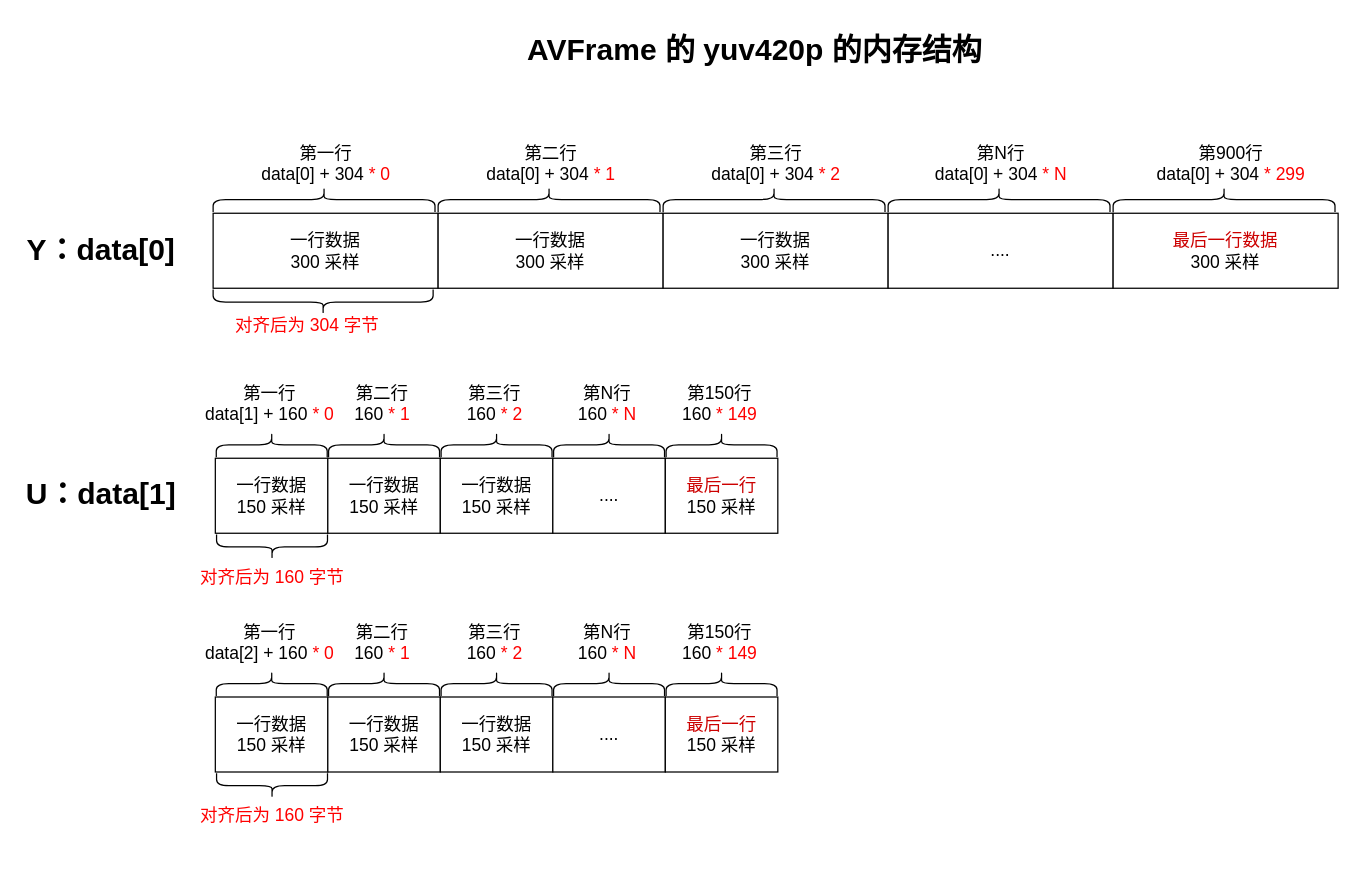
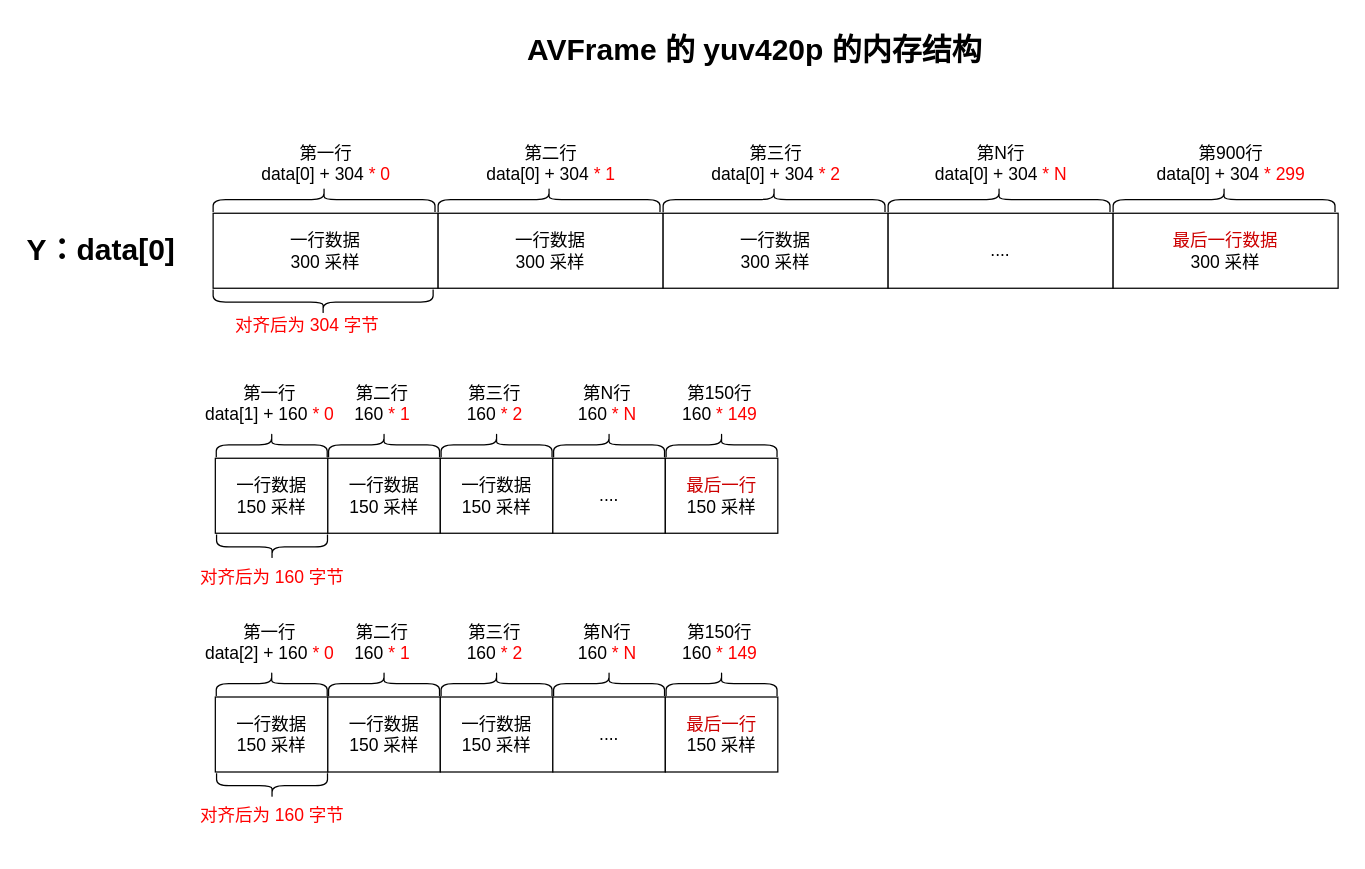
  <mxCell id="0" />
  <mxCell id="1" parent="0" />
  <mxCell id="2" value="AVFrame 的 yuv420p 的内存结构" style="text;strokeColor=none;fillColor=none;html=1;fontSize=24;fontStyle=1;verticalAlign=middle;align=center;" parent="1" vertex="1"><mxGeometry x="385" y="20" width="435" height="40" as="geometry" /></mxCell>
  <mxCell id="3" value="一行数据 &lt;br&gt;300 采样" style="rounded=0;whiteSpace=wrap;html=1;fontSize=14;" parent="1" vertex="1"><mxGeometry x="170" y="170" width="180" height="60" as="geometry" /></mxCell>
  <mxCell id="4" value="Y：data[0]" style="text;strokeColor=none;fillColor=none;html=1;fontSize=24;fontStyle=1;verticalAlign=middle;align=center;" parent="1" vertex="1"><mxGeometry x="20" y="180" width="120" height="40" as="geometry" /></mxCell>
  <mxCell id="5" value="" style="shape=curlyBracket;whiteSpace=wrap;html=1;rounded=1;flipH=1;fontSize=14;rotation=90;" parent="1" vertex="1"><mxGeometry x="248" y="153" width="20" height="176" as="geometry" /></mxCell>
  <mxCell id="6" value="对齐后为 304 字节" style="text;strokeColor=none;fillColor=none;html=1;fontSize=14;fontStyle=0;verticalAlign=middle;align=center;fontColor=#FF0000;" parent="1" vertex="1"><mxGeometry x="163.75" y="240" width="162.5" height="40" as="geometry" /></mxCell>
  <mxCell id="7" value="" style="shape=curlyBracket;whiteSpace=wrap;html=1;rounded=1;flipH=1;fontSize=14;rotation=-90;" parent="1" vertex="1"><mxGeometry x="248.75" y="70.25" width="20" height="177.5" as="geometry" /></mxCell>
  <mxCell id="8" value="&lt;font color=&quot;#000000&quot;&gt;第一行&lt;br&gt;data[0] +&amp;nbsp;&lt;/font&gt;&lt;font color=&quot;#000000&quot;&gt;304&amp;nbsp;&lt;/font&gt;* 0" style="text;strokeColor=none;fillColor=none;html=1;fontSize=14;fontStyle=0;verticalAlign=middle;align=center;fontColor=#FF0000;" parent="1" vertex="1"><mxGeometry x="205" y="110" width="110" height="40" as="geometry" /></mxCell>
  <mxCell id="9" value="" style="shape=curlyBracket;whiteSpace=wrap;html=1;rounded=1;flipH=1;fontSize=14;rotation=90;" parent="1" vertex="1"><mxGeometry x="207.13" y="392.63" width="20" height="88.75" as="geometry" /></mxCell>
  <mxCell id="10" value="对齐后为 160 字节" style="text;strokeColor=none;fillColor=none;html=1;fontSize=14;fontStyle=0;verticalAlign=middle;align=center;fontColor=#FF0000;" parent="1" vertex="1"><mxGeometry x="154.01" y="441.38" width="126.25" height="40" as="geometry" /></mxCell>
  <mxCell id="11" value="&lt;font color=&quot;#000000&quot;&gt;第一行&lt;br&gt;data[1] + 160&lt;/font&gt;&lt;font color=&quot;#000000&quot;&gt;&amp;nbsp;&lt;/font&gt;* 0" style="text;strokeColor=none;fillColor=none;html=1;fontSize=14;fontStyle=0;verticalAlign=middle;align=center;fontColor=#FF0000;" parent="1" vertex="1"><mxGeometry x="164.88" y="302" width="100" height="40" as="geometry" /></mxCell>
  <mxCell id="12" value="一行数据 &lt;br&gt;150 采样" style="rounded=0;whiteSpace=wrap;html=1;fontSize=14;" parent="1" vertex="1"><mxGeometry x="171.76" y="366" width="89.99" height="60" as="geometry" /></mxCell>
  <mxCell id="13" value="一行数据 &lt;br&gt;300 采样" style="rounded=0;whiteSpace=wrap;html=1;fontSize=14;" parent="1" vertex="1"><mxGeometry x="350" y="170" width="180" height="60" as="geometry" /></mxCell>
  <mxCell id="14" value="" style="shape=curlyBracket;whiteSpace=wrap;html=1;rounded=1;flipH=1;fontSize=14;rotation=-90;" parent="1" vertex="1"><mxGeometry x="428.75" y="70.25" width="20" height="177.5" as="geometry" /></mxCell>
  <mxCell id="15" value="&lt;font color=&quot;#000000&quot;&gt;第二行&lt;br&gt;data[0] + 304 &lt;/font&gt;* 1" style="text;strokeColor=none;fillColor=none;html=1;fontSize=14;fontStyle=0;verticalAlign=middle;align=center;fontColor=#FF0000;" parent="1" vertex="1"><mxGeometry x="390" y="110" width="100" height="40" as="geometry" /></mxCell>
  <mxCell id="16" value="一行数据 &lt;br&gt;300 采样" style="rounded=0;whiteSpace=wrap;html=1;fontSize=14;" parent="1" vertex="1"><mxGeometry x="530" y="170" width="180" height="60" as="geometry" /></mxCell>
  <mxCell id="17" value="" style="shape=curlyBracket;whiteSpace=wrap;html=1;rounded=1;flipH=1;fontSize=14;rotation=-90;" parent="1" vertex="1"><mxGeometry x="608.75" y="70.25" width="20" height="177.5" as="geometry" /></mxCell>
  <mxCell id="18" value="&lt;font color=&quot;#000000&quot;&gt;第三行&lt;br&gt;data[0] +&amp;nbsp;&lt;/font&gt;&lt;span style=&quot;color: rgb(0, 0, 0);&quot;&gt;304 &lt;/span&gt;* 2" style="text;strokeColor=none;fillColor=none;html=1;fontSize=14;fontStyle=0;verticalAlign=middle;align=center;fontColor=#FF0000;" parent="1" vertex="1"><mxGeometry x="570" y="110" width="100" height="40" as="geometry" /></mxCell>
  <mxCell id="19" value="...." style="rounded=0;whiteSpace=wrap;html=1;fontSize=14;" parent="1" vertex="1"><mxGeometry x="710" y="170" width="180" height="60" as="geometry" /></mxCell>
  <mxCell id="20" value="" style="shape=curlyBracket;whiteSpace=wrap;html=1;rounded=1;flipH=1;fontSize=14;rotation=-90;" parent="1" vertex="1"><mxGeometry x="788.75" y="70.25" width="20" height="177.5" as="geometry" /></mxCell>
  <mxCell id="21" value="&lt;font color=&quot;#000000&quot;&gt;第N行&lt;br&gt;data[0]&amp;nbsp;&lt;/font&gt;&lt;font color=&quot;#000000&quot;&gt;+&amp;nbsp;&lt;/font&gt;&lt;span style=&quot;color: rgb(0, 0, 0);&quot;&gt;304&amp;nbsp;&lt;/span&gt;* N" style="text;strokeColor=none;fillColor=none;html=1;fontSize=14;fontStyle=0;verticalAlign=middle;align=center;fontColor=#FF0000;" parent="1" vertex="1"><mxGeometry x="750" y="110" width="100" height="40" as="geometry" /></mxCell>
  <mxCell id="22" value="&lt;font color=&quot;#cc0000&quot;&gt;最后一行数据 &lt;/font&gt;&lt;br&gt;300 采样" style="rounded=0;whiteSpace=wrap;html=1;fontSize=14;" parent="1" vertex="1"><mxGeometry x="890" y="170" width="180" height="60" as="geometry" /></mxCell>
  <mxCell id="23" value="" style="shape=curlyBracket;whiteSpace=wrap;html=1;rounded=1;flipH=1;fontSize=14;rotation=-90;" parent="1" vertex="1"><mxGeometry x="968.75" y="70.25" width="20" height="177.5" as="geometry" /></mxCell>
  <mxCell id="24" value="&lt;font color=&quot;#000000&quot;&gt;第900行&lt;br&gt;data[0] +&amp;nbsp;&lt;/font&gt;&lt;span style=&quot;color: rgb(0, 0, 0);&quot;&gt;304&amp;nbsp;&lt;/span&gt;* 299" style="text;strokeColor=none;fillColor=none;html=1;fontSize=14;fontStyle=0;verticalAlign=middle;align=center;fontColor=#FF0000;" parent="1" vertex="1"><mxGeometry x="918.75" y="110" width="130" height="40" as="geometry" /></mxCell>
  <mxCell id="25" value="一行数据 &lt;br&gt;150 采样" style="rounded=0;whiteSpace=wrap;html=1;fontSize=14;" parent="1" vertex="1"><mxGeometry x="261.75" y="366" width="89.99" height="60" as="geometry" /></mxCell>
  <mxCell id="26" value="" style="shape=curlyBracket;whiteSpace=wrap;html=1;rounded=1;flipH=1;fontSize=14;rotation=-90;" parent="1" vertex="1"><mxGeometry x="206.88" y="310.88" width="20" height="88.75" as="geometry" /></mxCell>
  <mxCell id="27" value="&lt;font color=&quot;#000000&quot;&gt;第二行&lt;br&gt;160&lt;/font&gt;&lt;font color=&quot;#000000&quot;&gt;&amp;nbsp;&lt;/font&gt;* 1" style="text;strokeColor=none;fillColor=none;html=1;fontSize=14;fontStyle=0;verticalAlign=middle;align=center;fontColor=#FF0000;" parent="1" vertex="1"><mxGeometry x="254.74" y="302" width="100" height="40" as="geometry" /></mxCell>
  <mxCell id="28" value="" style="shape=curlyBracket;whiteSpace=wrap;html=1;rounded=1;flipH=1;fontSize=14;rotation=-90;" parent="1" vertex="1"><mxGeometry x="296.74" y="310.88" width="20" height="88.75" as="geometry" /></mxCell>
  <mxCell id="29" value="一行数据 &lt;br&gt;150 采样" style="rounded=0;whiteSpace=wrap;html=1;fontSize=14;" parent="1" vertex="1"><mxGeometry x="351.76" y="366" width="89.99" height="60" as="geometry" /></mxCell>
  <mxCell id="30" value="&lt;font color=&quot;#000000&quot;&gt;第三行&lt;br&gt;160&lt;/font&gt;&lt;font color=&quot;#000000&quot;&gt;&amp;nbsp;&lt;/font&gt;* 2" style="text;strokeColor=none;fillColor=none;html=1;fontSize=14;fontStyle=0;verticalAlign=middle;align=center;fontColor=#FF0000;" parent="1" vertex="1"><mxGeometry x="344.75" y="302" width="100" height="40" as="geometry" /></mxCell>
  <mxCell id="31" value="" style="shape=curlyBracket;whiteSpace=wrap;html=1;rounded=1;flipH=1;fontSize=14;rotation=-90;" parent="1" vertex="1"><mxGeometry x="386.75" y="310.88" width="20" height="88.75" as="geometry" /></mxCell>
  <mxCell id="32" value="...." style="rounded=0;whiteSpace=wrap;html=1;fontSize=14;" parent="1" vertex="1"><mxGeometry x="441.76" y="366" width="89.99" height="60" as="geometry" /></mxCell>
  <mxCell id="33" value="&lt;font color=&quot;#000000&quot;&gt;第N行&lt;br&gt;160&lt;/font&gt;&lt;font color=&quot;#000000&quot;&gt;&amp;nbsp;&lt;/font&gt;* N" style="text;strokeColor=none;fillColor=none;html=1;fontSize=14;fontStyle=0;verticalAlign=middle;align=center;fontColor=#FF0000;" parent="1" vertex="1"><mxGeometry x="434.75" y="302" width="100" height="40" as="geometry" /></mxCell>
  <mxCell id="34" value="" style="shape=curlyBracket;whiteSpace=wrap;html=1;rounded=1;flipH=1;fontSize=14;rotation=-90;" parent="1" vertex="1"><mxGeometry x="476.75" y="310.88" width="20" height="88.75" as="geometry" /></mxCell>
  <mxCell id="35" value="&lt;font color=&quot;#cc0000&quot;&gt;最后一行&lt;/font&gt;&lt;br&gt;150 采样" style="rounded=0;whiteSpace=wrap;html=1;fontSize=14;" parent="1" vertex="1"><mxGeometry x="531.76" y="366" width="89.99" height="60" as="geometry" /></mxCell>
  <mxCell id="36" value="&lt;font color=&quot;#000000&quot;&gt;第150行&lt;br&gt;160&lt;/font&gt;&lt;font color=&quot;#000000&quot;&gt;&amp;nbsp;&lt;/font&gt;* 149" style="text;strokeColor=none;fillColor=none;html=1;fontSize=14;fontStyle=0;verticalAlign=middle;align=center;fontColor=#FF0000;" parent="1" vertex="1"><mxGeometry x="524.75" y="302" width="100" height="40" as="geometry" /></mxCell>
  <mxCell id="37" value="" style="shape=curlyBracket;whiteSpace=wrap;html=1;rounded=1;flipH=1;fontSize=14;rotation=-90;" parent="1" vertex="1"><mxGeometry x="566.75" y="310.88" width="20" height="88.75" as="geometry" /></mxCell>
  <mxCell id="38" value="" style="shape=curlyBracket;whiteSpace=wrap;html=1;rounded=1;flipH=1;fontSize=14;rotation=90;" parent="1" vertex="1"><mxGeometry x="207.13" y="583.63" width="20" height="88.75" as="geometry" /></mxCell>
  <mxCell id="39" value="对齐后为 160 字节" style="text;strokeColor=none;fillColor=none;html=1;fontSize=14;fontStyle=0;verticalAlign=middle;align=center;fontColor=#FF0000;" parent="1" vertex="1"><mxGeometry x="154.01" y="632.38" width="126.25" height="40" as="geometry" /></mxCell>
  <mxCell id="40" value="&lt;font color=&quot;#000000&quot;&gt;第一行&lt;br&gt;data[2] + 160&lt;/font&gt;&lt;font color=&quot;#000000&quot;&gt;&amp;nbsp;&lt;/font&gt;* 0" style="text;strokeColor=none;fillColor=none;html=1;fontSize=14;fontStyle=0;verticalAlign=middle;align=center;fontColor=#FF0000;" parent="1" vertex="1"><mxGeometry x="164.88" y="493" width="100" height="40" as="geometry" /></mxCell>
  <mxCell id="41" value="一行数据 &lt;br&gt;150 采样" style="rounded=0;whiteSpace=wrap;html=1;fontSize=14;" parent="1" vertex="1"><mxGeometry x="171.76" y="557" width="89.99" height="60" as="geometry" /></mxCell>
  <mxCell id="42" value="一行数据 &lt;br&gt;150 采样" style="rounded=0;whiteSpace=wrap;html=1;fontSize=14;" parent="1" vertex="1"><mxGeometry x="261.75" y="557" width="89.99" height="60" as="geometry" /></mxCell>
  <mxCell id="43" value="" style="shape=curlyBracket;whiteSpace=wrap;html=1;rounded=1;flipH=1;fontSize=14;rotation=-90;" parent="1" vertex="1"><mxGeometry x="206.88" y="501.88" width="20" height="88.75" as="geometry" /></mxCell>
  <mxCell id="44" value="&lt;font color=&quot;#000000&quot;&gt;第二行&lt;br&gt;160&lt;/font&gt;&lt;font color=&quot;#000000&quot;&gt;&amp;nbsp;&lt;/font&gt;* 1" style="text;strokeColor=none;fillColor=none;html=1;fontSize=14;fontStyle=0;verticalAlign=middle;align=center;fontColor=#FF0000;" parent="1" vertex="1"><mxGeometry x="254.74" y="493" width="100" height="40" as="geometry" /></mxCell>
  <mxCell id="45" value="" style="shape=curlyBracket;whiteSpace=wrap;html=1;rounded=1;flipH=1;fontSize=14;rotation=-90;" parent="1" vertex="1"><mxGeometry x="296.74" y="501.88" width="20" height="88.75" as="geometry" /></mxCell>
  <mxCell id="46" value="一行数据 &lt;br&gt;150 采样" style="rounded=0;whiteSpace=wrap;html=1;fontSize=14;" parent="1" vertex="1"><mxGeometry x="351.76" y="557" width="89.99" height="60" as="geometry" /></mxCell>
  <mxCell id="47" value="&lt;font color=&quot;#000000&quot;&gt;第三行&lt;br&gt;160&lt;/font&gt;&lt;font color=&quot;#000000&quot;&gt;&amp;nbsp;&lt;/font&gt;* 2" style="text;strokeColor=none;fillColor=none;html=1;fontSize=14;fontStyle=0;verticalAlign=middle;align=center;fontColor=#FF0000;" parent="1" vertex="1"><mxGeometry x="344.75" y="493" width="100" height="40" as="geometry" /></mxCell>
  <mxCell id="48" value="" style="shape=curlyBracket;whiteSpace=wrap;html=1;rounded=1;flipH=1;fontSize=14;rotation=-90;" parent="1" vertex="1"><mxGeometry x="386.75" y="501.88" width="20" height="88.75" as="geometry" /></mxCell>
  <mxCell id="49" value="...." style="rounded=0;whiteSpace=wrap;html=1;fontSize=14;" parent="1" vertex="1"><mxGeometry x="441.76" y="557" width="89.99" height="60" as="geometry" /></mxCell>
  <mxCell id="50" value="&lt;font color=&quot;#000000&quot;&gt;第N行&lt;br&gt;160&lt;/font&gt;&lt;font color=&quot;#000000&quot;&gt;&amp;nbsp;&lt;/font&gt;* N" style="text;strokeColor=none;fillColor=none;html=1;fontSize=14;fontStyle=0;verticalAlign=middle;align=center;fontColor=#FF0000;" parent="1" vertex="1"><mxGeometry x="434.75" y="493" width="100" height="40" as="geometry" /></mxCell>
  <mxCell id="51" value="" style="shape=curlyBracket;whiteSpace=wrap;html=1;rounded=1;flipH=1;fontSize=14;rotation=-90;" parent="1" vertex="1"><mxGeometry x="476.75" y="501.88" width="20" height="88.75" as="geometry" /></mxCell>
  <mxCell id="52" value="&lt;font color=&quot;#cc0000&quot;&gt;最后一行&lt;/font&gt;&lt;br&gt;150 采样" style="rounded=0;whiteSpace=wrap;html=1;fontSize=14;" parent="1" vertex="1"><mxGeometry x="531.76" y="557" width="89.99" height="60" as="geometry" /></mxCell>
  <mxCell id="53" value="&lt;font color=&quot;#000000&quot;&gt;第150行&lt;br&gt;160&lt;/font&gt;&lt;font color=&quot;#000000&quot;&gt;&amp;nbsp;&lt;/font&gt;* 149" style="text;strokeColor=none;fillColor=none;html=1;fontSize=14;fontStyle=0;verticalAlign=middle;align=center;fontColor=#FF0000;" parent="1" vertex="1"><mxGeometry x="524.75" y="493" width="100" height="40" as="geometry" /></mxCell>
  <mxCell id="54" value="" style="shape=curlyBracket;whiteSpace=wrap;html=1;rounded=1;flipH=1;fontSize=14;rotation=-90;" parent="1" vertex="1"><mxGeometry x="566.75" y="501.88" width="20" height="88.75" as="geometry" /></mxCell>
- <mxCell id="55" value="U：data[1]" style="text;strokeColor=none;fillColor=none;html=1;fontSize=24;fontStyle=1;verticalAlign=middle;align=center;" vertex="1" parent="1"><mxGeometry x="20" y="374.5" width="120" height="40" as="geometry" /></mxCell>
